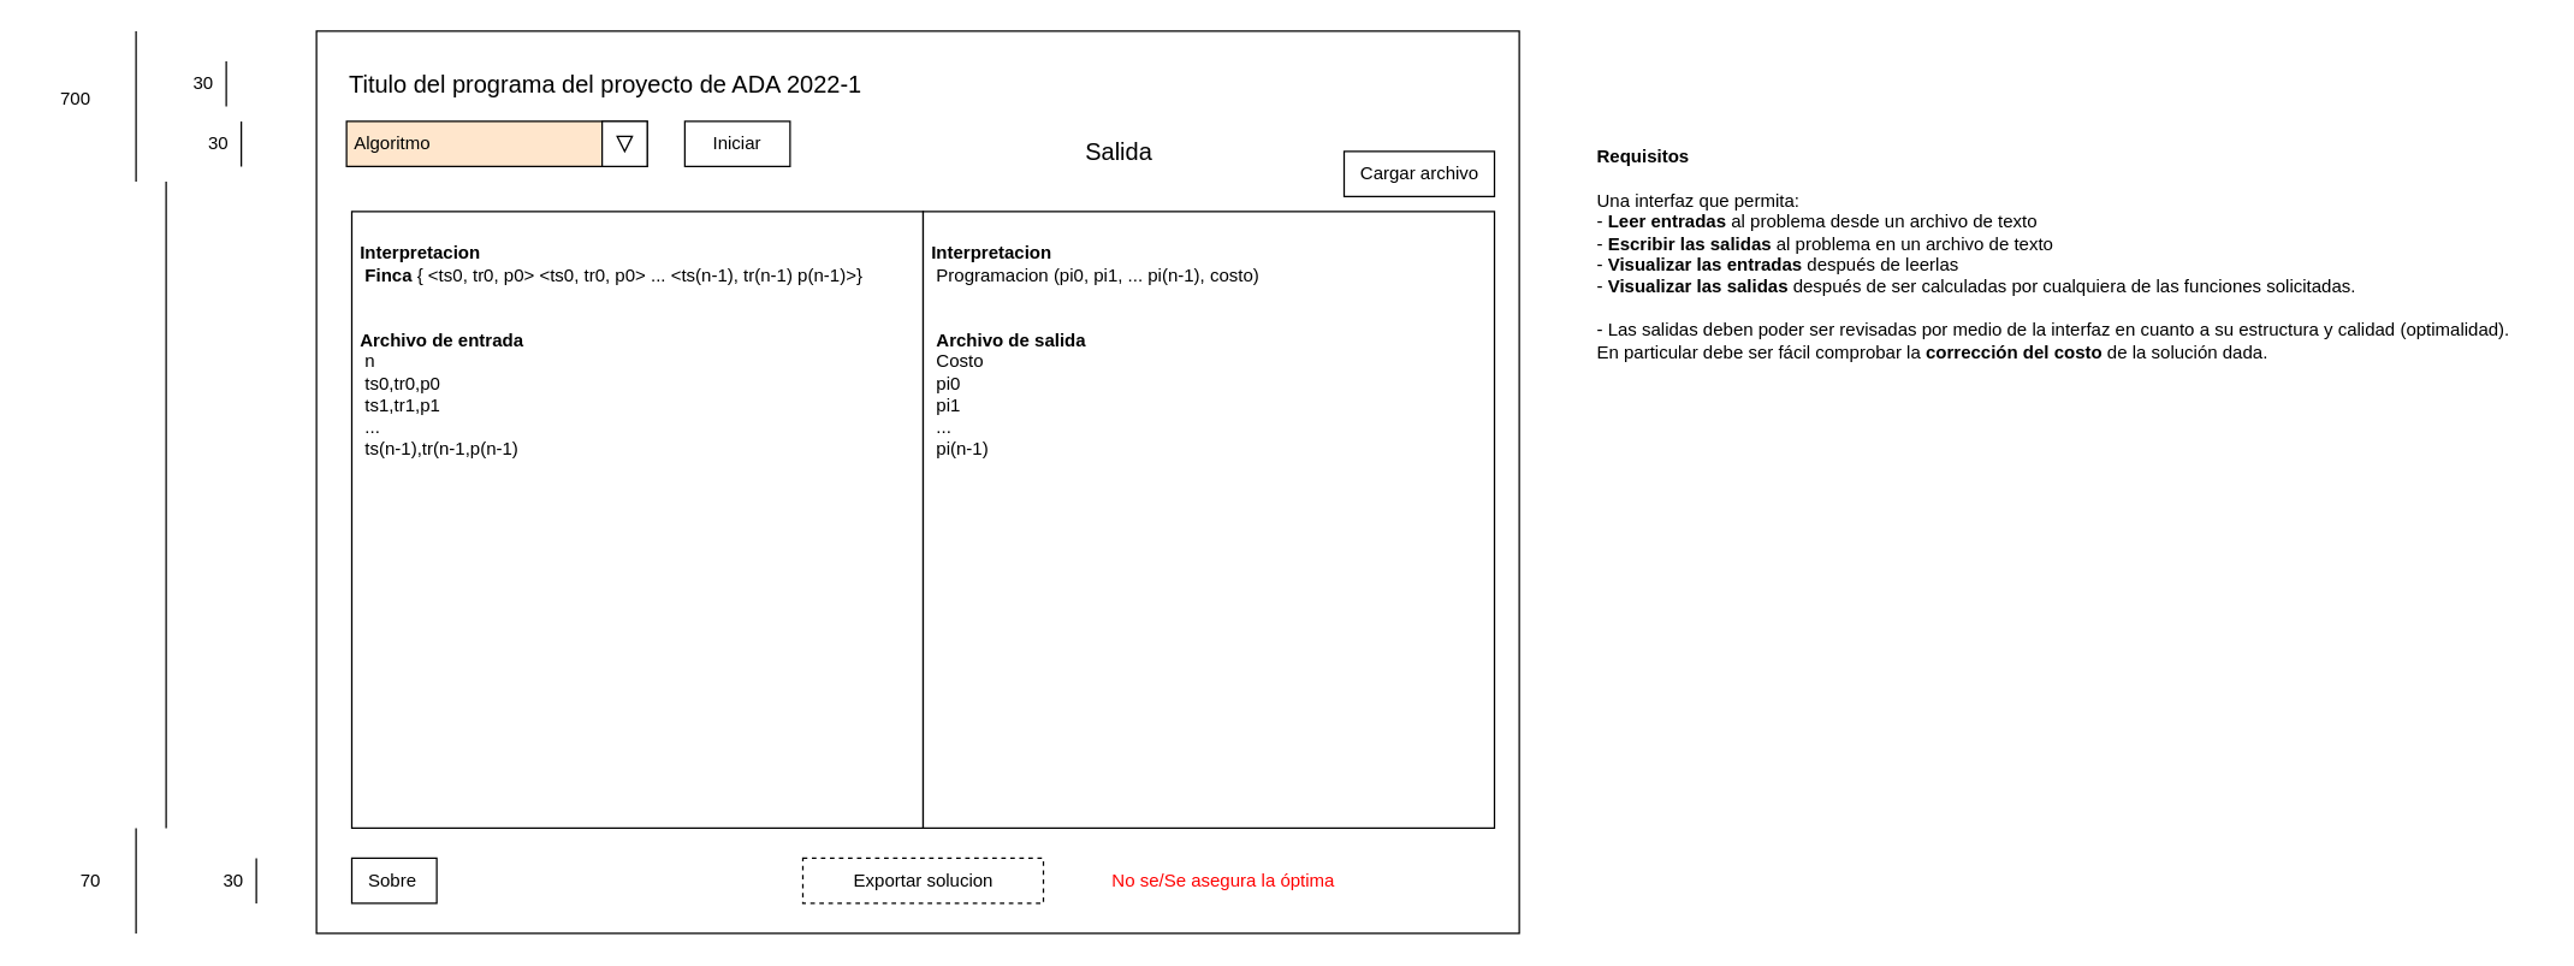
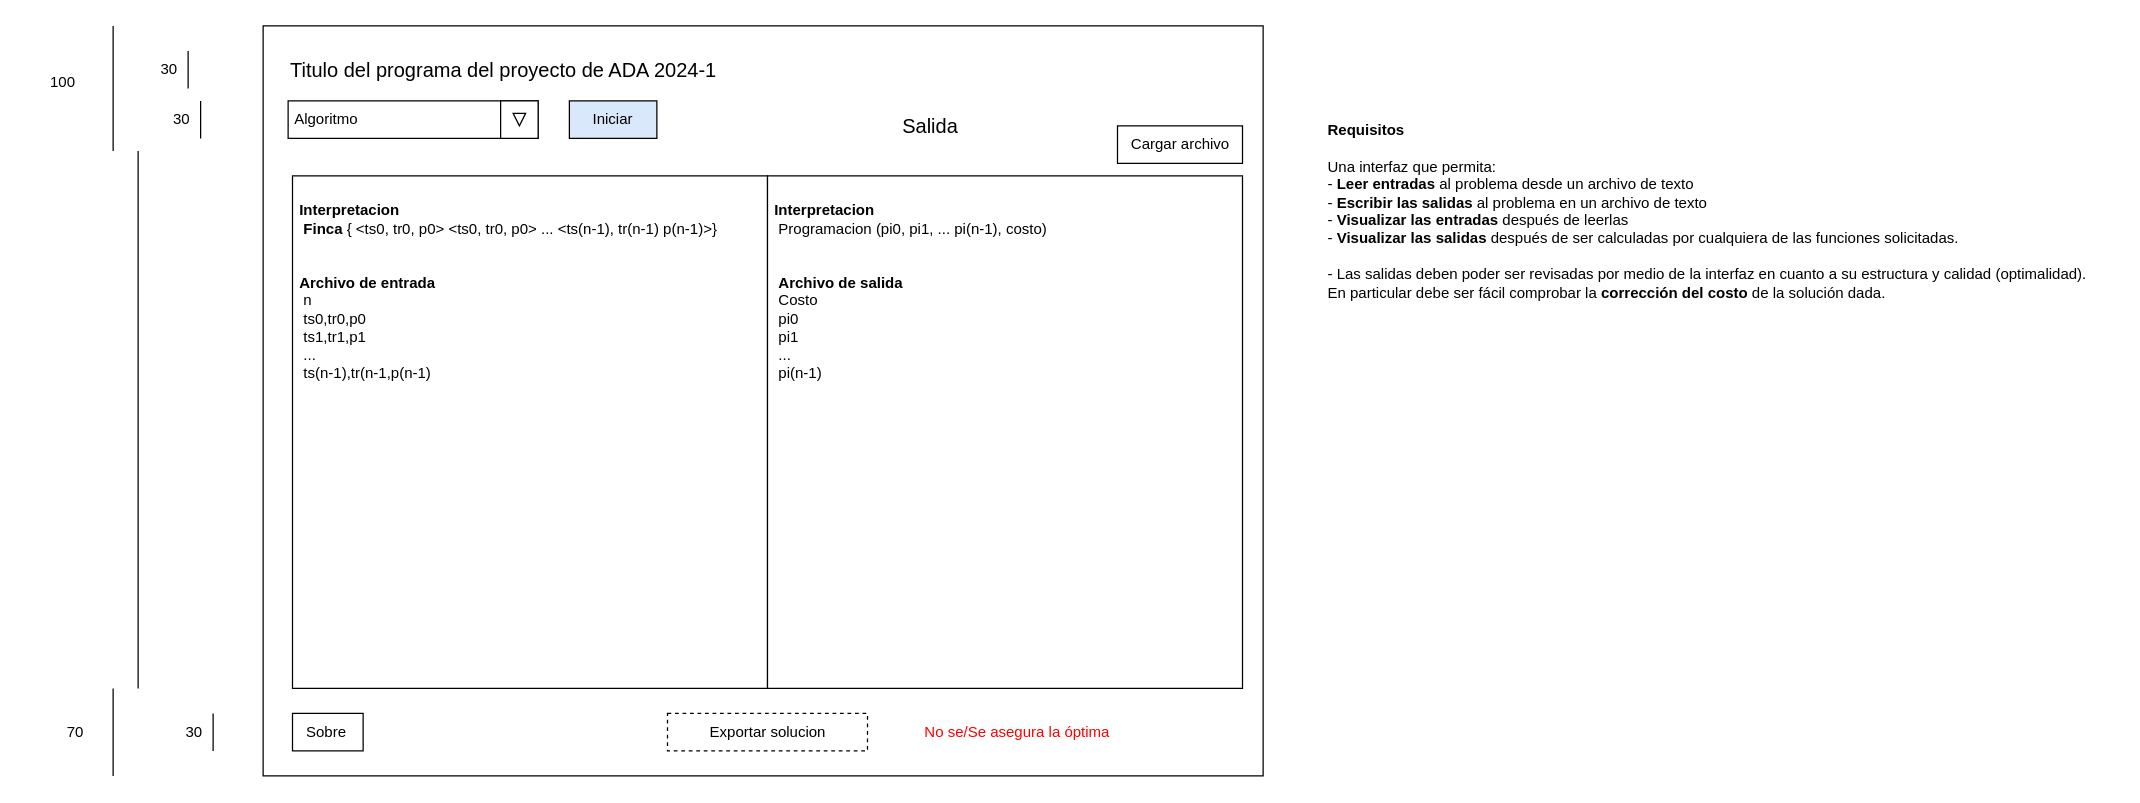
  <mxCell id="0" />
  <mxCell id="1" parent="0" />
  <mxCell id="2" value="" style="rounded=0;whiteSpace=wrap;html=1;" parent="1" vertex="1"><mxGeometry x="210" y="20" width="800" height="600" as="geometry" /></mxCell>
  <mxCell id="3" value="Cargar archivo" style="rounded=0;whiteSpace=wrap;html=1;" parent="1" vertex="1"><mxGeometry x="893.5" y="100" width="100" height="30" as="geometry" /></mxCell>
- <mxCell id="4" value="&lt;font style=&quot;font-size: 16px;&quot;&gt;Titulo del programa del proyecto de ADA 2022-1&lt;/font&gt;" style="text;html=1;align=left;verticalAlign=middle;whiteSpace=wrap;rounded=0;" parent="1" vertex="1"><mxGeometry x="230" y="40" width="360" height="30" as="geometry" /></mxCell>
+ <mxCell id="4" value="&lt;font style=&quot;font-size: 16px;&quot;&gt;Titulo del programa del proyecto de ADA 2024-1&lt;/font&gt;" style="text;html=1;align=left;verticalAlign=middle;whiteSpace=wrap;rounded=0;" parent="1" vertex="1"><mxGeometry x="230" y="40" width="360" height="30" as="geometry" /></mxCell>
  <mxCell id="5" value="&lt;b&gt;&amp;nbsp;&lt;br&gt;&amp;nbsp;Interpretacion&lt;br&gt;&amp;nbsp; Finca &lt;/b&gt;{ &amp;lt;ts0, tr0, p0&amp;gt; &amp;lt;&lt;span style=&quot;border-color: var(--border-color);&quot;&gt;ts0, tr0, p0&lt;/span&gt;&amp;gt; ... &amp;lt;&lt;span style=&quot;border-color: var(--border-color);&quot;&gt;ts(n-1), tr&lt;span style=&quot;border-color: var(--border-color);&quot;&gt;(n-1)&lt;/span&gt;&amp;nbsp;p&lt;span style=&quot;border-color: var(--border-color);&quot;&gt;(n-1)&lt;/span&gt;&lt;/span&gt;&amp;gt;}&lt;br&gt;&lt;br&gt;&lt;br&gt;&lt;b&gt;&amp;nbsp;Archivo de entrada&lt;/b&gt;&lt;br&gt;&lt;b&gt;&amp;nbsp;&amp;nbsp;&lt;/b&gt;n&lt;br&gt;&amp;nbsp; ts0,tr0,p0&lt;br&gt;&amp;nbsp; ts1,tr1,p1&lt;br&gt;&amp;nbsp; ...&lt;br&gt;&amp;nbsp; ts(n-1),tr(n-1,p(n-1)&lt;b&gt;&lt;br&gt;&amp;nbsp;&lt;br&gt;&lt;/b&gt;" style="rounded=0;whiteSpace=wrap;html=1;align=left;verticalAlign=top;spacing=2;" parent="1" vertex="1"><mxGeometry x="233.5" y="140" width="380" height="410" as="geometry" /></mxCell>
  <mxCell id="6" value="&lt;b&gt;&lt;br&gt;&amp;nbsp;Interpretacion&lt;br&gt;&lt;/b&gt;&amp;nbsp; Programacion (pi0, pi1, ... pi(n-1), costo)&lt;br&gt;&lt;br&gt;&lt;br&gt;&amp;nbsp;&lt;b style=&quot;border-color: var(--border-color);&quot;&gt;&amp;nbsp;Archivo de salida&lt;/b&gt;&lt;br&gt;&amp;nbsp; Costo&lt;br&gt;&amp;nbsp; pi0&lt;br&gt;&amp;nbsp; pi1&lt;br&gt;&amp;nbsp; ...&lt;br&gt;&amp;nbsp; pi(n-1)" style="rounded=0;whiteSpace=wrap;html=1;align=left;verticalAlign=top;" parent="1" vertex="1"><mxGeometry x="613.5" y="140" width="380" height="410" as="geometry" /></mxCell>
- <mxCell id="7" value="&amp;nbsp;Algoritmo" style="rounded=0;whiteSpace=wrap;html=1;align=left;fillColor=#ffe6cc;" parent="1" vertex="1"><mxGeometry x="230" y="80" width="200" height="30" as="geometry" /></mxCell>
+ <mxCell id="7" value="&amp;nbsp;Algoritmo" style="rounded=0;whiteSpace=wrap;html=1;align=left;" parent="1" vertex="1"><mxGeometry x="230" y="80" width="200" height="30" as="geometry" /></mxCell>
  <mxCell id="8" value="" style="rounded=0;whiteSpace=wrap;html=1;" parent="1" vertex="1"><mxGeometry x="400" y="80" width="30" height="30" as="geometry" /></mxCell>
  <mxCell id="9" value="" style="triangle;whiteSpace=wrap;html=1;rotation=90;" parent="1" vertex="1"><mxGeometry x="410" y="90" width="10" height="10" as="geometry" /></mxCell>
  <mxCell id="10" value="&lt;b&gt;Requisitos&lt;/b&gt;&lt;br&gt;&lt;br&gt;Una interfaz que permita:&lt;br&gt;- &lt;b&gt;Leer entradas&lt;/b&gt; al problema desde&amp;nbsp;un archivo de texto&lt;br&gt;- &lt;b&gt;Escribir las salidas&lt;/b&gt; al problema en un archivo de&amp;nbsp;texto&amp;nbsp;&lt;br&gt;- &lt;b&gt;Visualizar las entradas&lt;/b&gt;&amp;nbsp;después de leerlas &lt;br&gt;- &lt;b&gt;Visualizar las salidas&lt;/b&gt;&amp;nbsp;después de ser calculadas por cualquiera de las funciones solicitadas. &lt;br&gt;&lt;br&gt;- Las salidas deben poder ser&amp;nbsp;revisadas por medio de la interfaz en cuanto a su estructura y calidad (optimalidad). &lt;br&gt;En particular debe ser fácil comprobar la &lt;b&gt;corrección del costo&lt;/b&gt; de la solución dada." style="text;whiteSpace=wrap;html=1;" vertex="1" parent="1"><mxGeometry x="1060" y="90" width="630" height="180" as="geometry" /></mxCell>
- <mxCell id="11" value="Iniciar" style="rounded=0;whiteSpace=wrap;html=1;" vertex="1" parent="1"><mxGeometry x="455" y="80" width="70" height="30" as="geometry" /></mxCell>
+ <mxCell id="11" value="Iniciar" style="rounded=0;whiteSpace=wrap;html=1;fillColor=#dae8fc;" vertex="1" parent="1"><mxGeometry x="455" y="80" width="70" height="30" as="geometry" /></mxCell>
  <mxCell id="12" value="Exportar solucion" style="rounded=0;whiteSpace=wrap;html=1;dashed=1;" vertex="1" parent="1"><mxGeometry x="533.5" y="570" width="160" height="30" as="geometry" /></mxCell>
  <mxCell id="13" value="&lt;font style=&quot;font-size: 16px;&quot;&gt;Salida&lt;/font&gt;" style="text;html=1;align=center;verticalAlign=middle;whiteSpace=wrap;rounded=0;" vertex="1" parent="1"><mxGeometry x="698.5" y="90" width="90" height="20" as="geometry" /></mxCell>
  <mxCell id="14" value="Sobre&amp;nbsp;" style="rounded=0;whiteSpace=wrap;html=1;" vertex="1" parent="1"><mxGeometry x="233.5" y="570" width="56.5" height="30" as="geometry" /></mxCell>
  <mxCell id="15" value="No se/Se asegura la óptima" style="text;html=1;align=center;verticalAlign=middle;whiteSpace=wrap;rounded=0;fontColor=#FF0000;" vertex="1" parent="1"><mxGeometry x="727" y="570" width="173" height="30" as="geometry" /></mxCell>
  <mxCell id="16" value="" style="endArrow=none;html=1;rounded=0;" edge="1" parent="1"><mxGeometry width="50" height="50" relative="1" as="geometry"><mxPoint x="90" y="120" as="sourcePoint" /><mxPoint x="90" y="20" as="targetPoint" /></mxGeometry></mxCell>
  <mxCell id="17" value="" style="endArrow=none;html=1;rounded=0;" edge="1" parent="1"><mxGeometry width="50" height="50" relative="1" as="geometry"><mxPoint x="110" y="550" as="sourcePoint" /><mxPoint x="110" y="120" as="targetPoint" /></mxGeometry></mxCell>
  <mxCell id="18" value="" style="endArrow=none;html=1;rounded=0;" edge="1" parent="1"><mxGeometry width="50" height="50" relative="1" as="geometry"><mxPoint x="90" y="620" as="sourcePoint" /><mxPoint x="90" y="550" as="targetPoint" /></mxGeometry></mxCell>
  <mxCell id="19" value="70" style="text;html=1;align=center;verticalAlign=middle;whiteSpace=wrap;rounded=0;" vertex="1" parent="1"><mxGeometry x="30" y="570" width="60" height="30" as="geometry" /></mxCell>
- <mxCell id="20" value="700" style="text;html=1;align=center;verticalAlign=middle;whiteSpace=wrap;rounded=0;" vertex="1" parent="1"><mxGeometry x="20" y="50" width="60" height="30" as="geometry" /></mxCell>
+ <mxCell id="20" value="100" style="text;html=1;align=center;verticalAlign=middle;whiteSpace=wrap;rounded=0;" vertex="1" parent="1"><mxGeometry x="20" y="50" width="60" height="30" as="geometry" /></mxCell>
  <mxCell id="21" value="" style="endArrow=none;html=1;rounded=0;" edge="1" parent="1"><mxGeometry width="50" height="50" relative="1" as="geometry"><mxPoint x="150" y="70" as="sourcePoint" /><mxPoint x="150" y="40" as="targetPoint" /></mxGeometry></mxCell>
  <mxCell id="22" value="" style="endArrow=none;html=1;rounded=0;" edge="1" parent="1"><mxGeometry width="50" height="50" relative="1" as="geometry"><mxPoint x="160" y="110" as="sourcePoint" /><mxPoint x="160" y="80" as="targetPoint" /></mxGeometry></mxCell>
  <mxCell id="23" value="30" style="text;html=1;align=center;verticalAlign=middle;whiteSpace=wrap;rounded=0;" vertex="1" parent="1"><mxGeometry x="120" y="40" width="30" height="30" as="geometry" /></mxCell>
  <mxCell id="24" value="30" style="text;html=1;align=center;verticalAlign=middle;whiteSpace=wrap;rounded=0;" vertex="1" parent="1"><mxGeometry x="130" y="80" width="30" height="30" as="geometry" /></mxCell>
  <mxCell id="25" value="" style="endArrow=none;html=1;rounded=0;" edge="1" parent="1"><mxGeometry width="50" height="50" relative="1" as="geometry"><mxPoint x="170" y="600" as="sourcePoint" /><mxPoint x="170" y="570" as="targetPoint" /></mxGeometry></mxCell>
  <mxCell id="26" value="30" style="text;html=1;align=center;verticalAlign=middle;whiteSpace=wrap;rounded=0;" vertex="1" parent="1"><mxGeometry x="140" y="570" width="30" height="30" as="geometry" /></mxCell>
